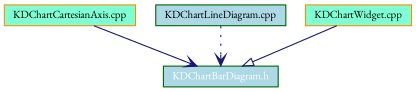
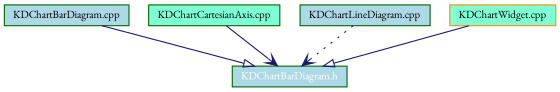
  digraph {
    fontname="EB Garamond"
    node [color=darkgreen fillcolor=lightblue fontname="EB Garamond" fontsize=10 shape=record style=filled]
    edge [arrowhead=onormal color=midnightblue fontname="EB Garamond" fontsize=10 labelfontname=Helvetica labelfontsize=10 style=solid]
    n1 [fontcolor=white height=0.2 label="KDChartBarDiagram.h" width=0.4]
-   n3 [color=darkorange fillcolor=aquamarine height=0.2 label="KDChartCartesianAxis.cpp" width=0.4]
+   n2 [height=0.2 label="KDChartBarDiagram.cpp" width=0.4]
+   n3 [fillcolor=aquamarine height=0.2 label="KDChartCartesianAxis.cpp" width=0.4]
    n4 [height=0.2 label="KDChartLineDiagram.cpp" width=0.4]
    n5 [color=darkorange fillcolor=aquamarine height=0.2 label="KDChartWidget.cpp" width=0.4]
+   n2 -> n1
    n3 -> n1 [arrowhead=vee]
    n4 -> n1 [arrowhead=vee style=dotted]
    n5 -> n1
  }
